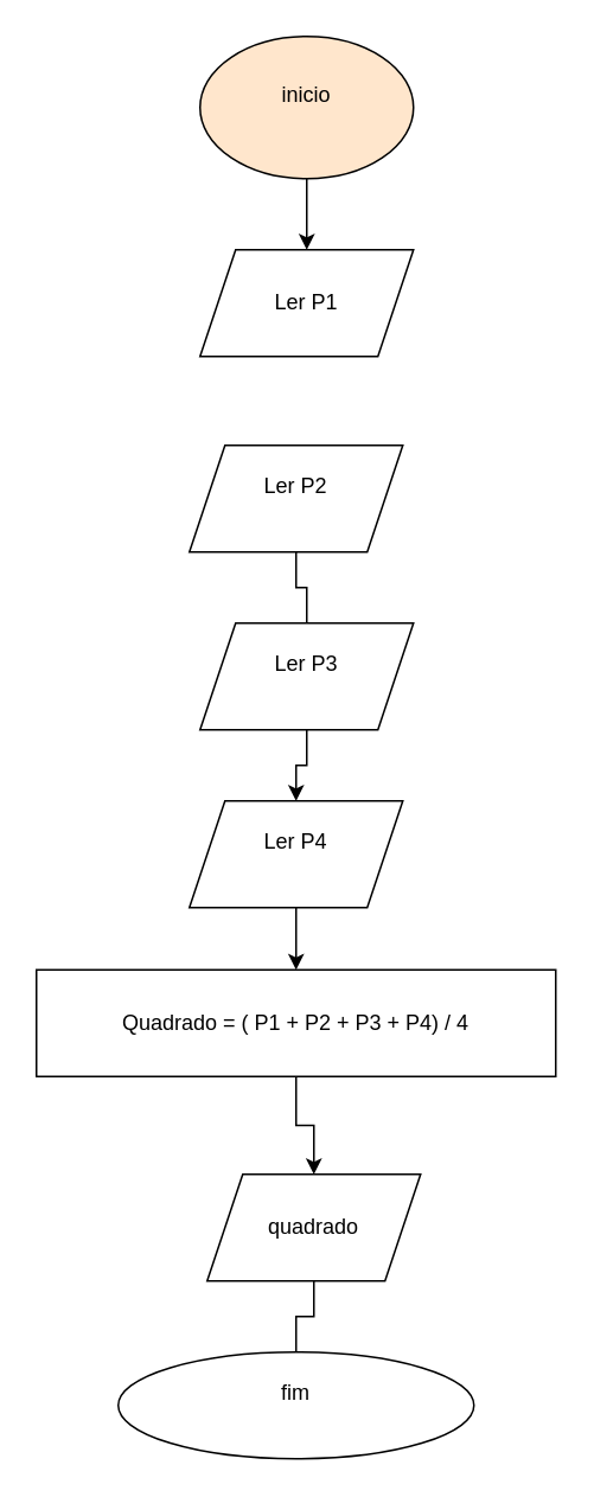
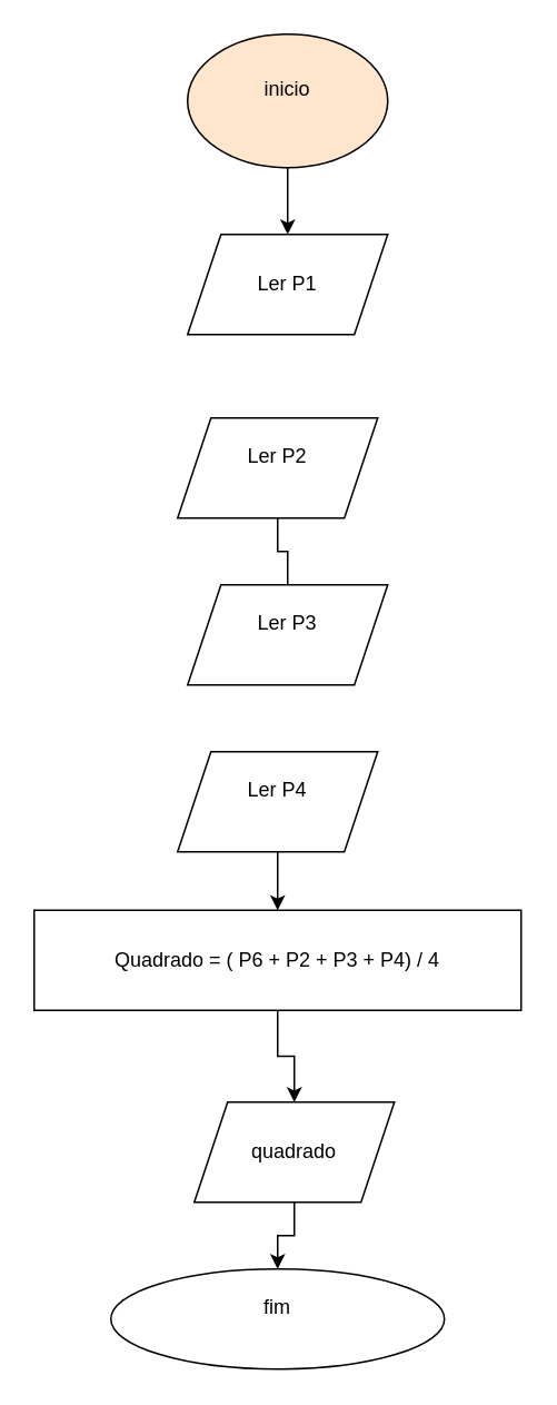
  <mxCell id="0" />
  <mxCell id="1" parent="0" />
  <mxCell id="2" value="" style="edgeStyle=orthogonalEdgeStyle;rounded=0;orthogonalLoop=1;jettySize=auto;html=1;" parent="1" source="3" target="4" edge="1"><mxGeometry relative="1" as="geometry" /></mxCell>
  <mxCell id="3" value="inicio&lt;div&gt;&lt;br&gt;&lt;/div&gt;" style="ellipse;whiteSpace=wrap;html=1;fillColor=#ffe6cc;" parent="1" vertex="1"><mxGeometry x="112" width="120" height="80" as="geometry" y="20" /></mxCell>
  <mxCell id="4" value="Ler P1" style="shape=parallelogram;perimeter=parallelogramPerimeter;whiteSpace=wrap;html=1;fixedSize=1;" parent="1" vertex="1"><mxGeometry x="112" y="140" width="120" height="60" as="geometry" /></mxCell>
  <mxCell id="5" value="&lt;div&gt;fim&lt;/div&gt;&lt;div&gt;&lt;br&gt;&lt;/div&gt;" style="ellipse;whiteSpace=wrap;html=1;" parent="1" vertex="1"><mxGeometry x="66" y="760" width="200" height="60" as="geometry" /></mxCell>
  <mxCell id="6" value="" style="edgeStyle=orthogonalEdgeStyle;rounded=0;orthogonalLoop=1;jettySize=auto;html=1;endArrow=none;" parent="1" source="7" target="9" edge="1"><mxGeometry relative="1" as="geometry" /></mxCell>
  <mxCell id="7" value="Ler P2&lt;div&gt;&lt;br&gt;&lt;/div&gt;" style="shape=parallelogram;perimeter=parallelogramPerimeter;whiteSpace=wrap;html=1;fixedSize=1;" parent="1" vertex="1"><mxGeometry x="106" y="250" width="120" height="60" as="geometry" /></mxCell>
- <mxCell id="8" value="" style="edgeStyle=orthogonalEdgeStyle;rounded=0;orthogonalLoop=1;jettySize=auto;html=1;" parent="1" source="9" target="11" edge="1"><mxGeometry relative="1" as="geometry" /></mxCell>
  <mxCell id="9" value="Ler P3&lt;div&gt;&lt;br&gt;&lt;/div&gt;" style="shape=parallelogram;perimeter=parallelogramPerimeter;whiteSpace=wrap;html=1;fixedSize=1;" parent="1" vertex="1"><mxGeometry x="112" y="350" width="120" height="60" as="geometry" /></mxCell>
  <mxCell id="10" value="" style="edgeStyle=orthogonalEdgeStyle;rounded=0;orthogonalLoop=1;jettySize=auto;html=1;" parent="1" source="11" target="13" edge="1"><mxGeometry relative="1" as="geometry" /></mxCell>
  <mxCell id="11" value="Ler P4&lt;div&gt;&lt;br&gt;&lt;/div&gt;" style="shape=parallelogram;perimeter=parallelogramPerimeter;whiteSpace=wrap;html=1;fixedSize=1;" parent="1" vertex="1"><mxGeometry x="106" y="450" width="120" height="60" as="geometry" /></mxCell>
  <mxCell id="12" value="" style="edgeStyle=orthogonalEdgeStyle;rounded=0;orthogonalLoop=1;jettySize=auto;html=1;" parent="1" source="13" target="15" edge="1"><mxGeometry relative="1" as="geometry" /></mxCell>
- <mxCell id="13" value="Quadrado = ( P1 + P2 + P3 + P4) / 4" style="rounded=0;whiteSpace=wrap;html=1;" parent="1" vertex="1"><mxGeometry x="20" y="545" width="292" height="60" as="geometry" /></mxCell>
- <mxCell id="14" value="" style="edgeStyle=orthogonalEdgeStyle;rounded=0;orthogonalLoop=1;jettySize=auto;html=1;endArrow=none;" parent="1" source="15" target="5" edge="1"><mxGeometry relative="1" as="geometry" /></mxCell>
+ <mxCell id="13" value="Quadrado = ( P6 + P2 + P3 + P4) / 4" style="rounded=0;whiteSpace=wrap;html=1;" parent="1" vertex="1"><mxGeometry x="20" y="545" width="292" height="60" as="geometry" /></mxCell>
+ <mxCell id="14" value="" style="edgeStyle=orthogonalEdgeStyle;rounded=0;orthogonalLoop=1;jettySize=auto;html=1;" parent="1" source="15" target="5" edge="1"><mxGeometry relative="1" as="geometry" /></mxCell>
  <mxCell id="15" value="quadrado" style="shape=parallelogram;perimeter=parallelogramPerimeter;whiteSpace=wrap;html=1;fixedSize=1;" parent="1" vertex="1"><mxGeometry x="116" y="660" width="120" height="60" as="geometry" /></mxCell>
  <mxCell id="16" style="edgeStyle=orthogonalEdgeStyle;rounded=0;orthogonalLoop=1;jettySize=auto;html=1;exitX=0.5;exitY=1;exitDx=0;exitDy=0;" parent="1" source="5" target="5" edge="1"><mxGeometry relative="1" as="geometry" /></mxCell>
